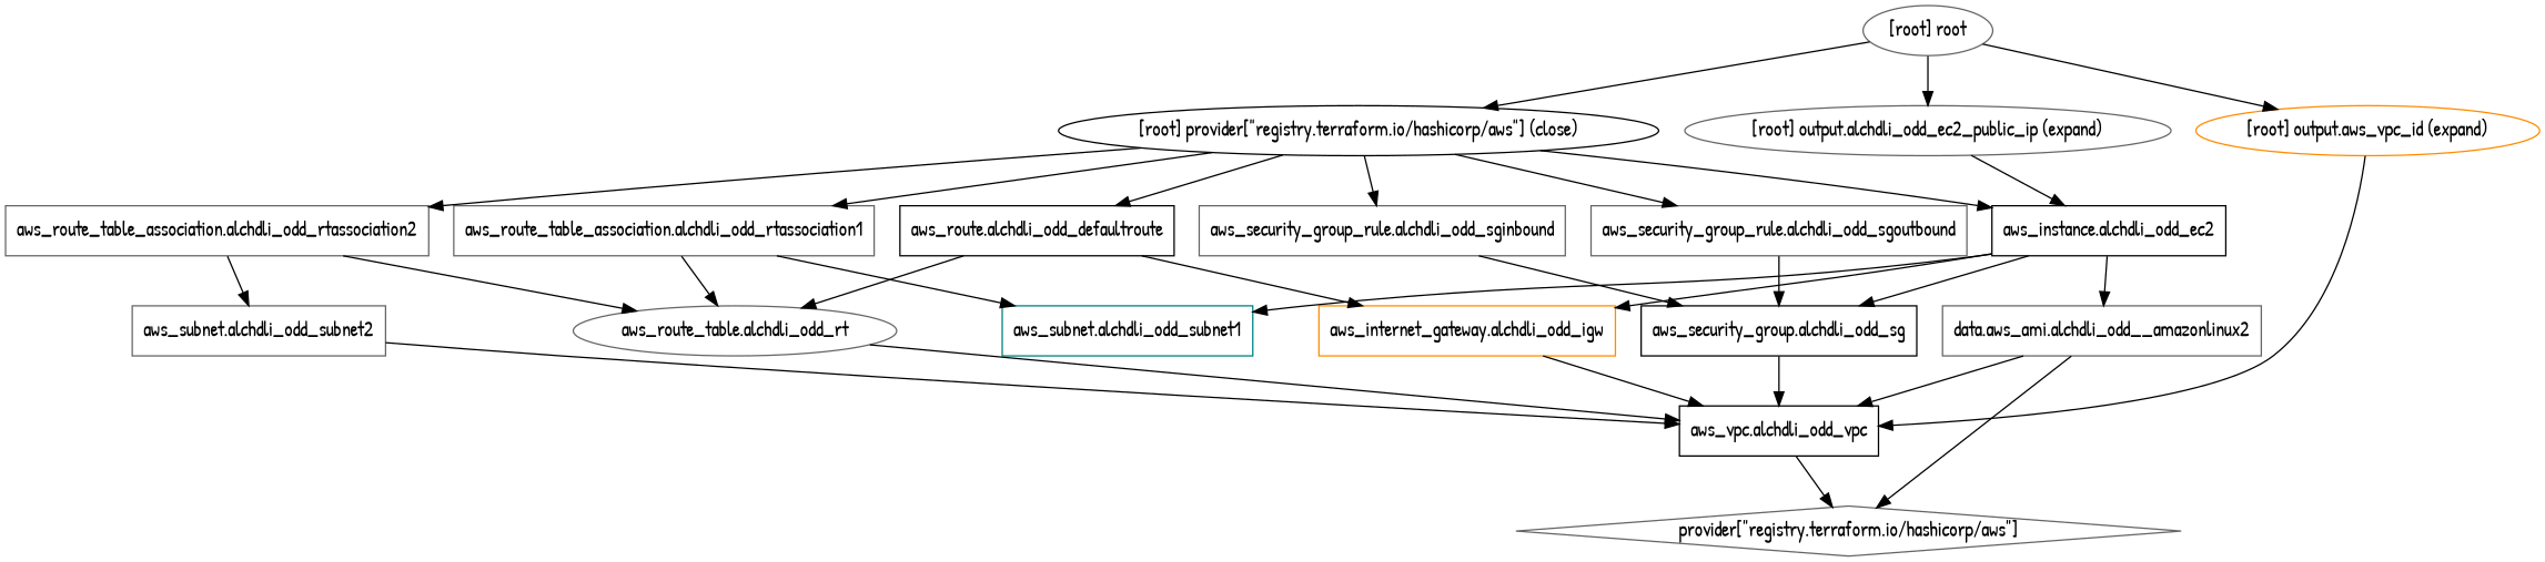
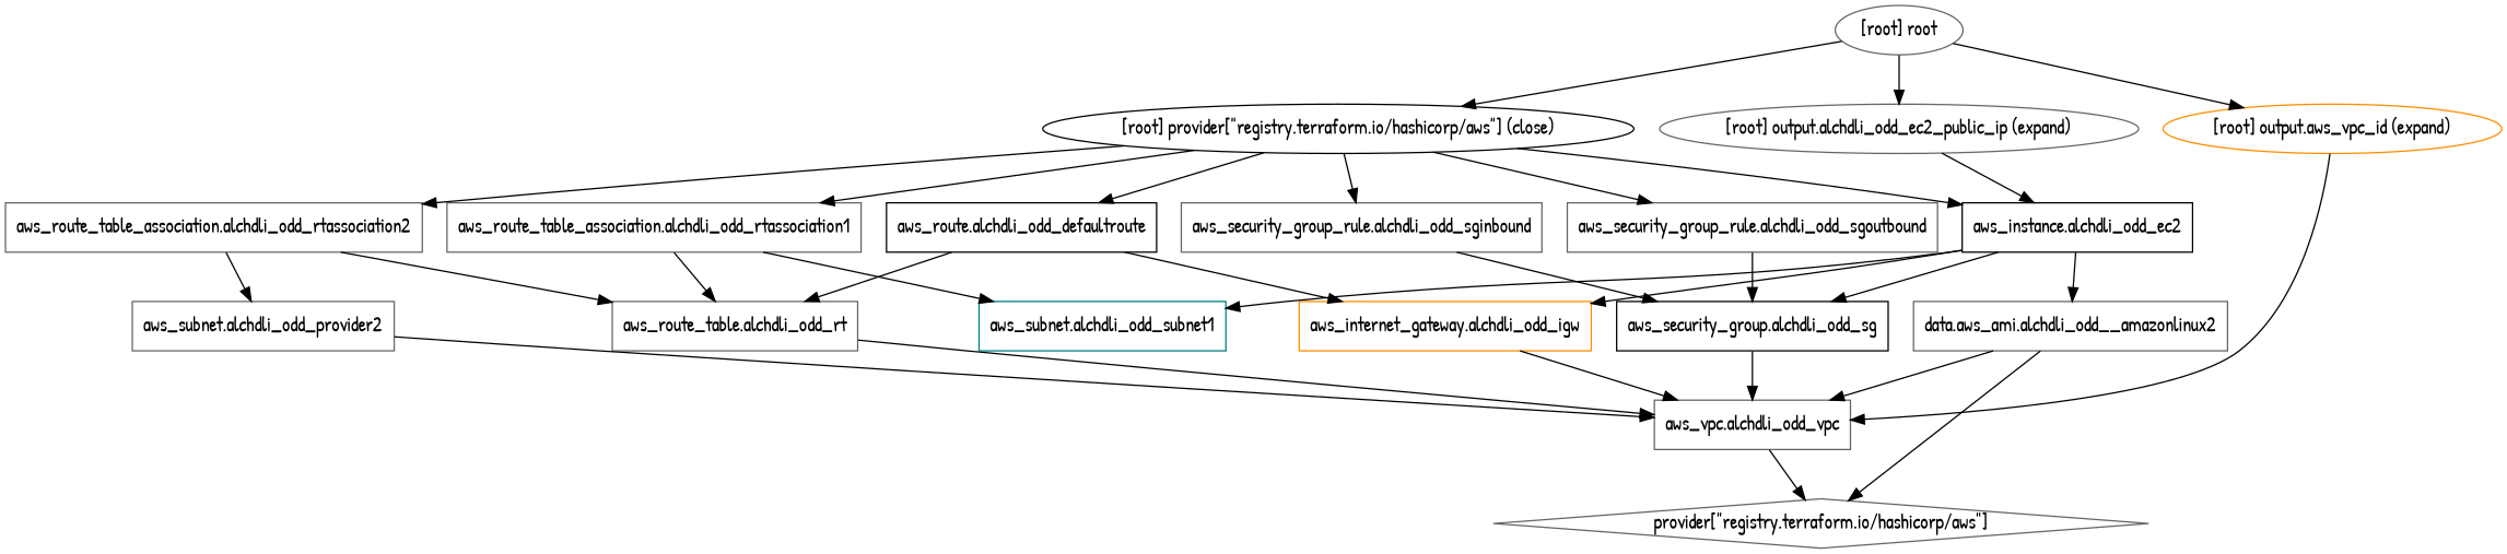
  digraph {
    compound=true
    fontname="Patrick Hand"
    newrank=true
    node [color=gray40 fontname="Patrick Hand" shape=box]
    edge [fontname="Patrick Hand"]
    n1 [color=black label="aws_instance.alchdli_odd_ec2"]
    n2 [color=darkorange label="aws_internet_gateway.alchdli_odd_igw"]
    n3 [color=black label="aws_security_group.alchdli_odd_sg"]
    n4 [color=teal label="aws_subnet.alchdli_odd_subnet1"]
    n5 [label="data.aws_ami.alchdli_odd__amazonlinux2"]
-   n6 [color=black label="aws_vpc.alchdli_odd_vpc"]
+   n6 [label="aws_vpc.alchdli_odd_vpc"]
    n7 [color=black label="aws_route.alchdli_odd_defaultroute"]
-   n8 [label="aws_route_table.alchdli_odd_rt" shape=ellipse]
+   n8 [label="aws_route_table.alchdli_odd_rt"]
    n9 [label="aws_route_table_association.alchdli_odd_rtassociation1"]
    n10 [label="aws_route_table_association.alchdli_odd_rtassociation2"]
-   n11 [label="aws_subnet.alchdli_odd_subnet2"]
+   n11 [label="aws_subnet.alchdli_odd_provider2"]
    n12 [label="aws_security_group_rule.alchdli_odd_sginbound"]
    n13 [label="aws_security_group_rule.alchdli_odd_sgoutbound"]
    n14 [label="provider[\"registry.terraform.io/hashicorp/aws\"]" shape=diamond]
    "[root] output.alchdli_odd_ec2_public_ip (expand)" [shape=""]
    "[root] output.aws_vpc_id (expand)" [color=darkorange shape=""]
    "[root] provider[\"registry.terraform.io/hashicorp/aws\"] (close)" [color=black shape=""]
    "[root] root" [shape=""]
    subgraph sub_1 {
      n1
      n2
      n3
      n4
      n5
      n6
      n7
      n8
      n9
      n10
      n11
      n12
      n13
      n14
      "[root] output.alchdli_odd_ec2_public_ip (expand)"
      "[root] output.aws_vpc_id (expand)"
      "[root] provider[\"registry.terraform.io/hashicorp/aws\"] (close)"
      "[root] root"
    }
    n1 -> n2
    n1 -> n3
    n1 -> n4
    n1 -> n5
    n2 -> n6
    n3 -> n6
    n5 -> n6
    n5 -> n14
    n6 -> n14
    n7 -> n2
    n7 -> n8
    n8 -> n6
    n9 -> n4
    n9 -> n8
    n10 -> n8
    n10 -> n11
    n11 -> n6
    n12 -> n3
    n13 -> n3
    "[root] output.alchdli_odd_ec2_public_ip (expand)" -> n1
    "[root] output.aws_vpc_id (expand)" -> n6
    "[root] provider[\"registry.terraform.io/hashicorp/aws\"] (close)" -> n1
    "[root] provider[\"registry.terraform.io/hashicorp/aws\"] (close)" -> n7
    "[root] provider[\"registry.terraform.io/hashicorp/aws\"] (close)" -> n9
    "[root] provider[\"registry.terraform.io/hashicorp/aws\"] (close)" -> n10
    "[root] provider[\"registry.terraform.io/hashicorp/aws\"] (close)" -> n12
    "[root] provider[\"registry.terraform.io/hashicorp/aws\"] (close)" -> n13
    "[root] root" -> "[root] output.alchdli_odd_ec2_public_ip (expand)"
    "[root] root" -> "[root] output.aws_vpc_id (expand)"
    "[root] root" -> "[root] provider[\"registry.terraform.io/hashicorp/aws\"] (close)"
  }
